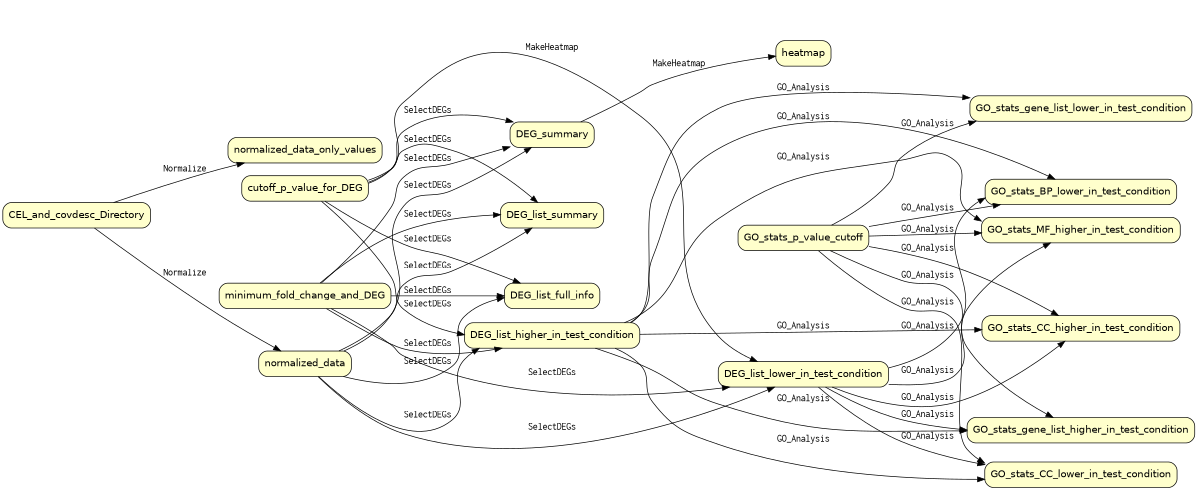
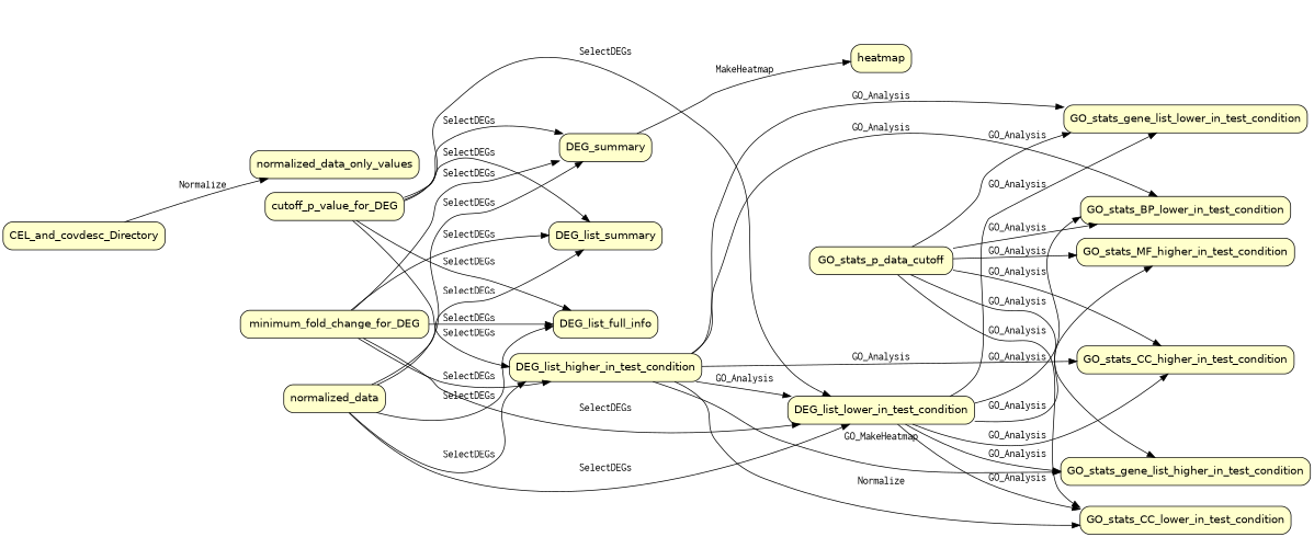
  digraph {
    fontname=Courier
    rankdir=LR
    node [fillcolor="#FFFFCC" fontname=Helvetica peripheries=1 shape=box style="rounded,filled"]
    edge [fontname=Courier]
    n1 [label=normalized_data_only_values]
    n2 [label=DEG_list_full_info]
    n3 [label=DEG_list_summary]
    n4 [label=DEG_list_higher_in_test_condition]
    n5 [label=GO_stats_gene_list_higher_in_test_condition]
    n6 [label=GO_stats_CC_higher_in_test_condition]
    n7 [label=GO_stats_MF_higher_in_test_condition]
    n8 [label=GO_stats_gene_list_lower_in_test_condition]
    n9 [label=GO_stats_BP_lower_in_test_condition]
    n10 [label=GO_stats_CC_lower_in_test_condition]
    n11 [label=DEG_list_lower_in_test_condition]
    n12 [label=heatmap]
    n13 [label=CEL_and_covdesc_Directory]
    n14 [label=normalized_data]
    n15 [label=DEG_summary]
-   n16 [label=minimum_fold_change_and_DEG]
+   n16 [label=minimum_fold_change_for_DEG]
    n17 [label=cutoff_p_value_for_DEG]
-   n18 [label=GO_stats_p_value_cutoff]
-   n4 -> n5 [label=GO_Analysis]
+   n18 [label=GO_stats_p_data_cutoff]
+   n4 -> n5 [label=GO_MakeHeatmap]
    n4 -> n6 [label=GO_Analysis]
-   n4 -> n7 [label=GO_Analysis]
+   n4 -> n11 [label=GO_Analysis]
    n4 -> n8 [label=GO_Analysis]
    n4 -> n9 [label=GO_Analysis]
-   n4 -> n10 [label=GO_Analysis]
+   n4 -> n10 [label=Normalize]
    n11 -> n5 [label=GO_Analysis]
    n11 -> n6 [label=GO_Analysis]
    n11 -> n7 [label=GO_Analysis]
+   n11 -> n8 [label=GO_Analysis]
    n11 -> n9 [label=GO_Analysis]
    n11 -> n10 [label=GO_Analysis]
    n13 -> n1 [label=Normalize]
-   n13 -> n14 [label=Normalize]
    n14 -> n2 [label=SelectDEGs]
    n14 -> n3 [label=SelectDEGs]
    n14 -> n4 [label=SelectDEGs]
    n14 -> n11 [label=SelectDEGs]
    n14 -> n15 [label=SelectDEGs]
    n15 -> n12 [label=MakeHeatmap]
    n16 -> n2 [label=SelectDEGs]
    n16 -> n3 [label=SelectDEGs]
    n16 -> n4 [label=SelectDEGs]
    n16 -> n11 [label=SelectDEGs]
    n16 -> n15 [label=SelectDEGs]
    n17 -> n2 [label=SelectDEGs]
    n17 -> n3 [label=SelectDEGs]
    n17 -> n4 [label=SelectDEGs]
-   n17 -> n11 [label=MakeHeatmap]
+   n17 -> n11 [label=SelectDEGs]
    n17 -> n15 [label=SelectDEGs]
    n18 -> n5 [label=GO_Analysis]
    n18 -> n6 [label=GO_Analysis]
    n18 -> n7 [label=GO_Analysis]
    n18 -> n8 [label=GO_Analysis]
    n18 -> n9 [label=GO_Analysis]
    n18 -> n10 [label=GO_Analysis]
  }
